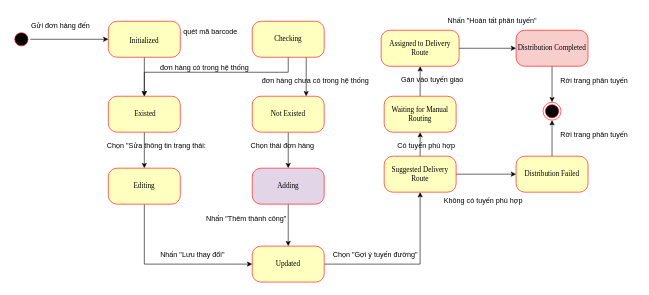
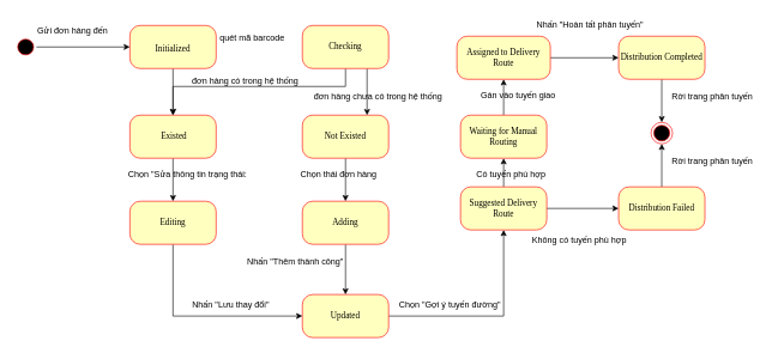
  <mxCell id="0" />
  <mxCell id="1" parent="0" />
  <mxCell id="2" style="edgeStyle=orthogonalEdgeStyle;rounded=0;orthogonalLoop=1;jettySize=auto;html=1;entryX=0;entryY=0.5;entryDx=0;entryDy=0;" edge="1" parent="1" source="3" target="5"><mxGeometry relative="1" as="geometry" /></mxCell>
  <mxCell id="3" value="" style="ellipse;html=1;shape=startState;fillColor=#000000;strokeColor=#ff0000;rounded=1;shadow=0;comic=0;labelBackgroundColor=none;fontFamily=Verdana;fontSize=12;fontColor=#000000;align=center;direction=south;" vertex="1" parent="1"><mxGeometry x="20" y="50" width="30" height="30" as="geometry" /></mxCell>
  <mxCell id="4" style="edgeStyle=orthogonalEdgeStyle;rounded=0;orthogonalLoop=1;jettySize=auto;html=1;" edge="1" parent="1" source="5" target="7"><mxGeometry relative="1" as="geometry" /></mxCell>
  <mxCell id="5" value="&lt;table&gt;&lt;tbody&gt;&lt;tr&gt;&lt;td data-end=&quot;425&quot; data-start=&quot;384&quot; data-col-size=&quot;sm&quot;&gt;&lt;strong data-end=&quot;398&quot; data-start=&quot;386&quot;&gt;&lt;/strong&gt;&lt;/td&gt;&lt;/tr&gt;&lt;/tbody&gt;&lt;/table&gt;&lt;table&gt;&lt;tbody&gt;&lt;tr&gt;&lt;td data-end=&quot;468&quot; data-start=&quot;425&quot; data-col-size=&quot;sm&quot;&gt;&lt;span data-end=&quot;442&quot; data-start=&quot;427&quot;&gt;Initialized&lt;/span&gt;&lt;/td&gt;&lt;/tr&gt;&lt;/tbody&gt;&lt;/table&gt;" style="rounded=1;whiteSpace=wrap;html=1;arcSize=24;fillColor=#ffffc0;strokeColor=#ff0000;shadow=0;comic=0;labelBackgroundColor=none;fontFamily=Verdana;fontSize=12;fontColor=#000000;align=center;" vertex="1" parent="1"><mxGeometry x="180" y="35" width="120" height="60" as="geometry" /></mxCell>
  <mxCell id="6" style="edgeStyle=orthogonalEdgeStyle;rounded=0;orthogonalLoop=1;jettySize=auto;html=1;entryX=0.5;entryY=0;entryDx=0;entryDy=0;" edge="1" parent="1" source="7" target="15"><mxGeometry relative="1" as="geometry" /></mxCell>
  <mxCell id="7" value="&amp;nbsp;Existed" style="rounded=1;whiteSpace=wrap;html=1;arcSize=24;fillColor=#ffffc0;strokeColor=#ff0000;shadow=0;comic=0;labelBackgroundColor=none;fontFamily=Verdana;fontSize=12;fontColor=#000000;align=center;" vertex="1" parent="1"><mxGeometry x="180" y="160" width="120" height="60" as="geometry" /></mxCell>
  <mxCell id="8" value="" style="edgeStyle=orthogonalEdgeStyle;rounded=0;orthogonalLoop=1;jettySize=auto;html=1;" edge="1" parent="1" source="9" target="17"><mxGeometry relative="1" as="geometry" /></mxCell>
  <mxCell id="9" value="Not Existed" style="rounded=1;whiteSpace=wrap;html=1;arcSize=24;fillColor=#ffffc0;strokeColor=#ff0000;shadow=0;comic=0;labelBackgroundColor=none;fontFamily=Verdana;fontSize=12;fontColor=#000000;align=center;" vertex="1" parent="1"><mxGeometry x="420" y="160" width="120" height="60" as="geometry" /></mxCell>
  <mxCell id="10" value="" style="ellipse;html=1;shape=endState;fillColor=#000000;strokeColor=#ff0000;" vertex="1" parent="1"><mxGeometry x="905" y="170" width="30" height="30" as="geometry" /></mxCell>
  <mxCell id="11" style="edgeStyle=orthogonalEdgeStyle;rounded=0;orthogonalLoop=1;jettySize=auto;html=1;" edge="1" parent="1" source="13"><mxGeometry relative="1" as="geometry"><mxPoint x="510" y="160" as="targetPoint" /><Array as="points"><mxPoint x="510" y="160" /></Array></mxGeometry></mxCell>
  <mxCell id="12" style="edgeStyle=orthogonalEdgeStyle;rounded=0;orthogonalLoop=1;jettySize=auto;html=1;" edge="1" parent="1" source="13" target="7"><mxGeometry relative="1" as="geometry"><Array as="points"><mxPoint x="480" y="120" /><mxPoint x="240" y="120" /></Array></mxGeometry></mxCell>
  <mxCell id="13" value="Checking" style="rounded=1;whiteSpace=wrap;html=1;arcSize=24;fillColor=#ffffc0;strokeColor=#ff0000;shadow=0;comic=0;labelBackgroundColor=none;fontFamily=Verdana;fontSize=12;fontColor=#000000;align=center;" vertex="1" parent="1"><mxGeometry x="420" y="35" width="120" height="60" as="geometry" /></mxCell>
  <mxCell id="14" style="edgeStyle=orthogonalEdgeStyle;rounded=0;orthogonalLoop=1;jettySize=auto;html=1;entryX=0;entryY=0.5;entryDx=0;entryDy=0;" edge="1" parent="1" source="15" target="19"><mxGeometry relative="1" as="geometry"><Array as="points"><mxPoint x="240" y="440" /></Array></mxGeometry></mxCell>
  <mxCell id="15" value="Editing" style="rounded=1;whiteSpace=wrap;html=1;arcSize=24;fillColor=#ffffc0;strokeColor=#ff0000;shadow=0;comic=0;labelBackgroundColor=none;fontFamily=Verdana;fontSize=12;fontColor=#000000;align=center;" vertex="1" parent="1"><mxGeometry x="180" y="280" width="120" height="60" as="geometry" /></mxCell>
  <mxCell id="16" value="" style="edgeStyle=orthogonalEdgeStyle;rounded=0;orthogonalLoop=1;jettySize=auto;html=1;" edge="1" parent="1" source="17" target="19"><mxGeometry relative="1" as="geometry" /></mxCell>
- <mxCell id="17" value="Adding" style="rounded=1;whiteSpace=wrap;html=1;arcSize=24;fillColor=#e1d5e7;strokeColor=#ff0000;shadow=0;comic=0;labelBackgroundColor=none;fontFamily=Verdana;fontSize=12;fontColor=#000000;align=center;" vertex="1" parent="1"><mxGeometry x="420" y="280" width="120" height="60" as="geometry" /></mxCell>
+ <mxCell id="17" value="Adding" style="rounded=1;whiteSpace=wrap;html=1;arcSize=24;fillColor=#ffffc0;strokeColor=#ff0000;shadow=0;comic=0;labelBackgroundColor=none;fontFamily=Verdana;fontSize=12;fontColor=#000000;align=center;" vertex="1" parent="1"><mxGeometry x="420" y="280" width="120" height="60" as="geometry" /></mxCell>
  <mxCell id="18" style="edgeStyle=orthogonalEdgeStyle;rounded=0;orthogonalLoop=1;jettySize=auto;html=1;entryX=0.5;entryY=1;entryDx=0;entryDy=0;" edge="1" parent="1" source="19" target="22"><mxGeometry relative="1" as="geometry" /></mxCell>
  <mxCell id="19" value=" Updated" style="rounded=1;whiteSpace=wrap;html=1;arcSize=24;fillColor=#ffffc0;strokeColor=#ff0000;shadow=0;comic=0;labelBackgroundColor=none;fontFamily=Verdana;fontSize=12;fontColor=#000000;align=center;" vertex="1" parent="1"><mxGeometry x="420" y="410" width="120" height="60" as="geometry" /></mxCell>
  <mxCell id="20" value="" style="edgeStyle=orthogonalEdgeStyle;rounded=0;orthogonalLoop=1;jettySize=auto;html=1;" edge="1" parent="1" source="22" target="24"><mxGeometry relative="1" as="geometry" /></mxCell>
  <mxCell id="21" value="" style="edgeStyle=orthogonalEdgeStyle;rounded=0;orthogonalLoop=1;jettySize=auto;html=1;" edge="1" parent="1" source="22" target="28"><mxGeometry relative="1" as="geometry" /></mxCell>
  <mxCell id="22" value="Suggested Delivery Route" style="rounded=1;whiteSpace=wrap;html=1;arcSize=24;fillColor=#ffffc0;strokeColor=#ff0000;shadow=0;comic=0;labelBackgroundColor=none;fontFamily=Verdana;fontSize=12;fontColor=#000000;align=center;" vertex="1" parent="1"><mxGeometry x="640" y="260" width="120" height="60" as="geometry" /></mxCell>
  <mxCell id="23" value="" style="edgeStyle=orthogonalEdgeStyle;rounded=0;orthogonalLoop=1;jettySize=auto;html=1;" edge="1" parent="1" source="24" target="30"><mxGeometry relative="1" as="geometry" /></mxCell>
  <mxCell id="24" value="Waiting for Manual Routing" style="rounded=1;whiteSpace=wrap;html=1;arcSize=24;fillColor=#ffffc0;strokeColor=#ff0000;shadow=0;comic=0;labelBackgroundColor=none;fontFamily=Verdana;fontSize=12;fontColor=#000000;align=center;" vertex="1" parent="1"><mxGeometry x="640" y="160" width="120" height="60" as="geometry" /></mxCell>
  <mxCell id="25" value="" style="edgeStyle=orthogonalEdgeStyle;rounded=0;orthogonalLoop=1;jettySize=auto;html=1;" edge="1" parent="1" source="26" target="10"><mxGeometry relative="1" as="geometry" /></mxCell>
- <mxCell id="26" value="Distribution Completed" style="rounded=1;whiteSpace=wrap;html=1;arcSize=24;fillColor=#f8cecc;strokeColor=#ff0000;shadow=0;comic=0;labelBackgroundColor=none;fontFamily=Verdana;fontSize=12;fontColor=#000000;align=center;" vertex="1" parent="1"><mxGeometry x="860" y="50" width="120" height="60" as="geometry" /></mxCell>
+ <mxCell id="26" value="Distribution Completed" style="rounded=1;whiteSpace=wrap;html=1;arcSize=24;fillColor=#ffffc0;strokeColor=#ff0000;shadow=0;comic=0;labelBackgroundColor=none;fontFamily=Verdana;fontSize=12;fontColor=#000000;align=center;" vertex="1" parent="1"><mxGeometry x="860" y="50" width="120" height="60" as="geometry" /></mxCell>
  <mxCell id="27" value="" style="edgeStyle=orthogonalEdgeStyle;rounded=0;orthogonalLoop=1;jettySize=auto;html=1;" edge="1" parent="1" source="28" target="10"><mxGeometry relative="1" as="geometry" /></mxCell>
  <mxCell id="28" value="Distribution Failed" style="rounded=1;whiteSpace=wrap;html=1;arcSize=24;fillColor=#ffffc0;strokeColor=#ff0000;shadow=0;comic=0;labelBackgroundColor=none;fontFamily=Verdana;fontSize=12;fontColor=#000000;align=center;" vertex="1" parent="1"><mxGeometry x="860" y="260" width="120" height="60" as="geometry" /></mxCell>
  <mxCell id="29" value="" style="edgeStyle=orthogonalEdgeStyle;rounded=0;orthogonalLoop=1;jettySize=auto;html=1;" edge="1" parent="1" source="30" target="26"><mxGeometry relative="1" as="geometry" /></mxCell>
  <mxCell id="30" value="Assigned to Delivery Route" style="rounded=1;whiteSpace=wrap;html=1;arcSize=24;fillColor=#ffffc0;strokeColor=#ff0000;shadow=0;comic=0;labelBackgroundColor=none;fontFamily=Verdana;fontSize=12;fontColor=#000000;align=center;" vertex="1" parent="1"><mxGeometry x="635" y="50" width="130" height="60" as="geometry" /></mxCell>
  <mxCell id="31" value="Gửi đơn hàng đến" style="text;html=1;align=center;verticalAlign=middle;resizable=0;points=[];autosize=1;strokeColor=none;fillColor=none;" vertex="1" parent="1"><mxGeometry x="40" y="28" width="120" height="30" as="geometry" /></mxCell>
  <mxCell id="32" value="quét mã barcode" style="text;html=1;align=center;verticalAlign=middle;resizable=0;points=[];autosize=1;strokeColor=none;fillColor=none;" vertex="1" parent="1"><mxGeometry x="295" y="38" width="110" height="30" as="geometry" /></mxCell>
  <mxCell id="33" value="đơn hàng có trong hệ thống" style="text;html=1;align=center;verticalAlign=middle;resizable=0;points=[];autosize=1;strokeColor=none;fillColor=none;" vertex="1" parent="1"><mxGeometry x="255" y="98" width="170" height="30" as="geometry" /></mxCell>
  <mxCell id="34" value="đơn hàng chưa có trong hệ thống" style="text;html=1;align=center;verticalAlign=middle;resizable=0;points=[];autosize=1;strokeColor=none;fillColor=none;" vertex="1" parent="1"><mxGeometry x="425" y="120" width="200" height="30" as="geometry" /></mxCell>
  <mxCell id="35" value="Nhấn &quot;Lưu thay đổi&quot;" style="text;html=1;align=center;verticalAlign=middle;resizable=0;points=[];autosize=1;strokeColor=none;fillColor=none;" vertex="1" parent="1"><mxGeometry x="255" y="410" width="130" height="30" as="geometry" /></mxCell>
  <mxCell id="36" value="Nhấn &quot;Thêm thành công&quot;" style="text;html=1;align=center;verticalAlign=middle;resizable=0;points=[];autosize=1;strokeColor=none;fillColor=none;" vertex="1" parent="1"><mxGeometry x="330" y="350" width="160" height="30" as="geometry" /></mxCell>
  <mxCell id="37" value="Chọn &quot;Sửa thông tin trạng thái:" style="text;html=1;align=center;verticalAlign=middle;resizable=0;points=[];autosize=1;strokeColor=none;fillColor=none;" vertex="1" parent="1"><mxGeometry x="165" y="228" width="190" height="30" as="geometry" /></mxCell>
  <mxCell id="38" value="Chọn thái đơn hàng" style="text;html=1;align=center;verticalAlign=middle;resizable=0;points=[];autosize=1;strokeColor=none;fillColor=none;" vertex="1" parent="1"><mxGeometry x="400" y="228" width="140" height="30" as="geometry" /></mxCell>
  <mxCell id="39" value="Chọn &quot;Gợi ý tuyến đường&quot;" style="text;html=1;align=center;verticalAlign=middle;resizable=0;points=[];autosize=1;strokeColor=none;fillColor=none;" vertex="1" parent="1"><mxGeometry x="540" y="410" width="170" height="30" as="geometry" /></mxCell>
  <mxCell id="40" value="Không có tuyến phù hợp" style="text;html=1;align=center;verticalAlign=middle;resizable=0;points=[];autosize=1;strokeColor=none;fillColor=none;" vertex="1" parent="1"><mxGeometry x="730" y="320" width="150" height="30" as="geometry" /></mxCell>
  <mxCell id="41" value="Có tuyến phù hợp" style="text;html=1;align=center;verticalAlign=middle;resizable=0;points=[];autosize=1;strokeColor=none;fillColor=none;" vertex="1" parent="1"><mxGeometry x="650" y="228" width="120" height="30" as="geometry" /></mxCell>
  <mxCell id="42" value="Gán vào tuyến giao" style="text;html=1;align=center;verticalAlign=middle;resizable=0;points=[];autosize=1;strokeColor=none;fillColor=none;" vertex="1" parent="1"><mxGeometry x="655" y="118" width="130" height="30" as="geometry" /></mxCell>
  <mxCell id="43" value="Nhấn &quot;Hoàn tất phân tuyến&quot;" style="text;html=1;align=center;verticalAlign=middle;resizable=0;points=[];autosize=1;strokeColor=none;fillColor=none;" vertex="1" parent="1"><mxGeometry x="735" y="20" width="170" height="30" as="geometry" /></mxCell>
  <mxCell id="44" value="Rời trang phân tuyến" style="text;html=1;align=center;verticalAlign=middle;resizable=0;points=[];autosize=1;strokeColor=none;fillColor=none;" vertex="1" parent="1"><mxGeometry x="920" y="120" width="140" height="30" as="geometry" /></mxCell>
  <mxCell id="45" value="Rời trang phân tuyến" style="text;html=1;align=center;verticalAlign=middle;resizable=0;points=[];autosize=1;strokeColor=none;fillColor=none;" vertex="1" parent="1"><mxGeometry x="920" y="210" width="140" height="30" as="geometry" /></mxCell>
